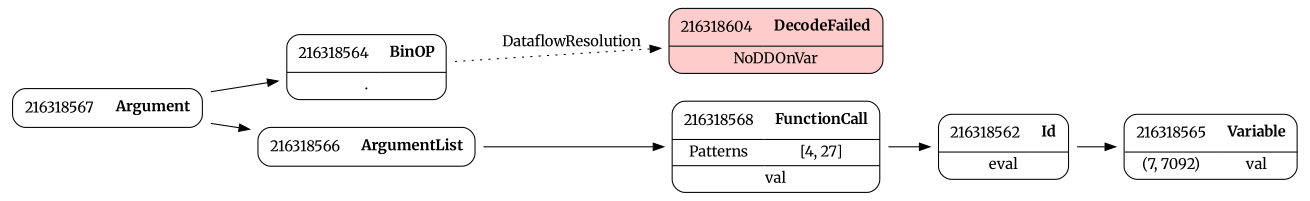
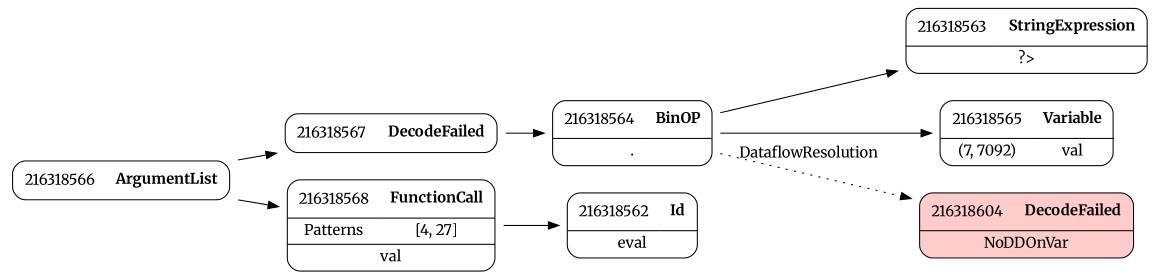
  digraph {
    fontname=Merriweather
    rankdir=LR
    node [fontname=Merriweather shape=none]
    edge [fontname=Merriweather weight=2]
    n1 [label=<<TABLE border='1' cellspacing='0' cellpadding='10' style='rounded' ><TR><TD border='0'>216318564</TD><TD border='0'><B>BinOP</B></TD></TR><HR/><TR><TD border='0' cellpadding='5' colspan='2'>.</TD></TR></TABLE>>]
+   n2 [label=<<TABLE border='1' cellspacing='0' cellpadding='10' style='rounded' ><TR><TD border='0'>216318563</TD><TD border='0'><B>StringExpression</B></TD></TR><HR/><TR><TD border='0' cellpadding='5' colspan='2'>?&gt;</TD></TR></TABLE>>]
    n3 [label=<<TABLE border='1' cellspacing='0' cellpadding='10' style='rounded' ><TR><TD border='0'>216318565</TD><TD border='0'><B>Variable</B></TD></TR><HR/><TR><TD border='0' cellpadding='5'>(7, 7092)</TD><TD border='0' cellpadding='5'>val</TD></TR></TABLE>>]
    n4 [label=<<TABLE border='1' cellspacing='0' cellpadding='10' style='rounded' bgcolor='#FFCCCC' ><TR><TD border='0'>216318604</TD><TD border='0'><B>DecodeFailed</B></TD></TR><HR/><TR><TD border='0' cellpadding='5' colspan='2'>NoDDOnVar</TD></TR></TABLE>>]
    n5 [label=<<TABLE border='1' cellspacing='0' cellpadding='10' style='rounded' ><TR><TD border='0'>216318566</TD><TD border='0'><B>ArgumentList</B></TD></TR></TABLE>>]
-   n6 [label=<<TABLE border='1' cellspacing='0' cellpadding='10' style='rounded' ><TR><TD border='0'>216318567</TD><TD border='0'><B>Argument</B></TD></TR></TABLE>>]
+   n6 [label=<<TABLE border='1' cellspacing='0' cellpadding='10' style='rounded' ><TR><TD border='0'>216318567</TD><TD border='0'><B>DecodeFailed</B></TD></TR></TABLE>>]
    n7 [label=<<TABLE border='1' cellspacing='0' cellpadding='10' style='rounded' ><TR><TD border='0'>216318568</TD><TD border='0'><B>FunctionCall</B></TD></TR><HR/><TR><TD border='0' cellpadding='5'>Patterns</TD><TD border='0' cellpadding='5'>[4, 27]</TD></TR><HR/><TR><TD border='0' cellpadding='5' colspan='2'>val</TD></TR></TABLE>>]
    n8 [label=<<TABLE border='1' cellspacing='0' cellpadding='10' style='rounded' ><TR><TD border='0'>216318562</TD><TD border='0'><B>Id</B></TD></TR><HR/><TR><TD border='0' cellpadding='5' colspan='2'>eval</TD></TR></TABLE>>]
-   n8 -> n3
+   n1 -> n2
+   n1 -> n3
    n1 -> n4 [label=DataflowResolution style=dotted weight=""]
-   n6 -> n5
+   n5 -> n6
    n5 -> n7
    n6 -> n1
    n7 -> n8
  }
